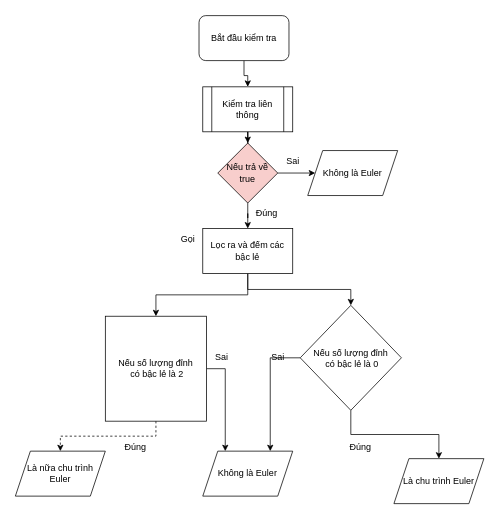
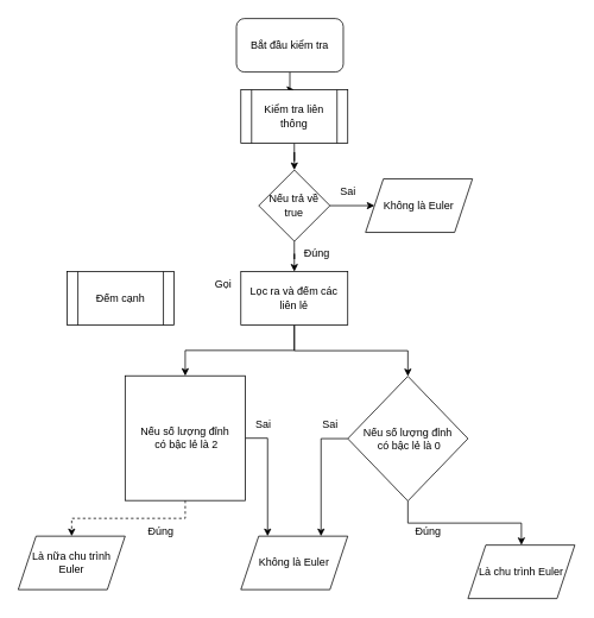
  <mxCell id="0" />
  <mxCell id="1" parent="0" />
  <mxCell id="2" value="" style="edgeStyle=orthogonalEdgeStyle;rounded=0;orthogonalLoop=1;jettySize=auto;html=1;" edge="1" parent="1" source="3" target="23"><mxGeometry relative="1" as="geometry" /></mxCell>
  <mxCell id="3" value="Bắt đầu kiểm tra" style="rounded=1;whiteSpace=wrap;html=1;" parent="1" vertex="1"><mxGeometry x="265" y="20" width="120" height="60" as="geometry" /></mxCell>
  <mxCell id="4" style="edgeStyle=orthogonalEdgeStyle;rounded=0;orthogonalLoop=1;jettySize=auto;html=1;exitX=0.5;exitY=1;exitDx=0;exitDy=0;entryX=0.5;entryY=0;entryDx=0;entryDy=0;" parent="1" source="6" target="10" edge="1"><mxGeometry relative="1" as="geometry" /></mxCell>
  <mxCell id="5" style="edgeStyle=orthogonalEdgeStyle;rounded=0;orthogonalLoop=1;jettySize=auto;html=1;exitX=0.5;exitY=1;exitDx=0;exitDy=0;entryX=0.5;entryY=0;entryDx=0;entryDy=0;" parent="1" source="6" target="15" edge="1"><mxGeometry relative="1" as="geometry"><mxPoint x="155" y="401" as="targetPoint" /></mxGeometry></mxCell>
- <mxCell id="6" value="Lọc ra và đếm các bậc lẻ" style="rounded=0;whiteSpace=wrap;html=1;" parent="1" vertex="1"><mxGeometry x="270" y="304" width="120" height="60" as="geometry" /></mxCell>
+ <mxCell id="6" value="Lọc ra và đếm các liên lẻ" style="rounded=0;whiteSpace=wrap;html=1;" parent="1" vertex="1"><mxGeometry x="270" y="304" width="120" height="60" as="geometry" /></mxCell>
+ <mxCell id="7" value="Đếm cạnh" style="shape=process;whiteSpace=wrap;html=1;backgroundOutline=1;" parent="1" vertex="1"><mxGeometry x="75" y="304" width="120" height="60" as="geometry" /></mxCell>
  <mxCell id="8" style="edgeStyle=orthogonalEdgeStyle;rounded=0;orthogonalLoop=1;jettySize=auto;html=1;exitX=0.5;exitY=1;exitDx=0;exitDy=0;entryX=0.5;entryY=0;entryDx=0;entryDy=0;" parent="1" source="10" target="11" edge="1"><mxGeometry relative="1" as="geometry" /></mxCell>
  <mxCell id="9" style="edgeStyle=orthogonalEdgeStyle;rounded=0;orthogonalLoop=1;jettySize=auto;html=1;exitX=0;exitY=0.5;exitDx=0;exitDy=0;entryX=0.75;entryY=0;entryDx=0;entryDy=0;" parent="1" source="10" target="16" edge="1"><mxGeometry relative="1" as="geometry" /></mxCell>
- <mxCell id="10" value="Nếu số lượng đỉnh&lt;div&gt;&amp;nbsp;có bậc lẻ là 0&lt;/div&gt;" style="rhombus;whiteSpace=wrap;html=1;" parent="1" vertex="1"><mxGeometry x="400" y="406.5" width="135" height="140" as="geometry" /></mxCell>
+ <mxCell id="10" value="Nếu số lượng đỉnh&lt;div&gt;&amp;nbsp;có bậc lẻ là 0&lt;/div&gt;" style="rhombus;whiteSpace=wrap;html=1;" parent="1" vertex="1"><mxGeometry x="390" y="421.5" width="135" height="140" as="geometry" /></mxCell>
  <mxCell id="11" value="Là chu trình Euler" style="shape=parallelogram;perimeter=parallelogramPerimeter;whiteSpace=wrap;html=1;fixedSize=1;" parent="1" vertex="1"><mxGeometry x="525" y="611" width="120" height="60" as="geometry" /></mxCell>
  <mxCell id="12" style="edgeStyle=orthogonalEdgeStyle;rounded=0;orthogonalLoop=1;jettySize=auto;html=1;entryX=0.5;entryY=0;entryDx=0;entryDy=0;exitX=0.5;exitY=1;exitDx=0;exitDy=0;dashed=1;" parent="1" source="15" target="13" edge="1"><mxGeometry relative="1" as="geometry"><mxPoint x="285" y="571" as="sourcePoint" /></mxGeometry></mxCell>
  <mxCell id="13" value="Là nữa chu trình Euler" style="shape=parallelogram;perimeter=parallelogramPerimeter;whiteSpace=wrap;html=1;fixedSize=1;" parent="1" vertex="1"><mxGeometry x="20" y="601" width="120" height="60" as="geometry" /></mxCell>
  <mxCell id="14" style="edgeStyle=orthogonalEdgeStyle;rounded=0;orthogonalLoop=1;jettySize=auto;html=1;exitX=1;exitY=0.5;exitDx=0;exitDy=0;entryX=0.25;entryY=0;entryDx=0;entryDy=0;" parent="1" source="15" target="16" edge="1"><mxGeometry relative="1" as="geometry"><mxPoint x="325" y="531" as="targetPoint" /></mxGeometry></mxCell>
  <mxCell id="15" value="Nếu số lượng đỉnh&lt;div&gt;&amp;nbsp;có bậc lẻ là 2&lt;/div&gt;" style="whiteSpace=wrap;html=1;rounded=0;" parent="1" vertex="1"><mxGeometry x="140" y="421" width="135" height="140" as="geometry" /></mxCell>
  <mxCell id="16" value="Không là Euler" style="shape=parallelogram;perimeter=parallelogramPerimeter;whiteSpace=wrap;html=1;fixedSize=1;" parent="1" vertex="1"><mxGeometry x="270" y="601" width="120" height="60" as="geometry" /></mxCell>
  <mxCell id="17" value="Đúng" style="text;html=1;align=center;verticalAlign=middle;resizable=0;points=[];autosize=1;strokeColor=none;fillColor=none;" parent="1" vertex="1"><mxGeometry x="155" y="581" width="50" height="30" as="geometry" /></mxCell>
  <mxCell id="18" value="Đúng" style="text;html=1;align=center;verticalAlign=middle;resizable=0;points=[];autosize=1;strokeColor=none;fillColor=none;" parent="1" vertex="1"><mxGeometry x="455" y="581" width="50" height="30" as="geometry" /></mxCell>
  <mxCell id="19" value="Sai" style="text;html=1;align=center;verticalAlign=middle;resizable=0;points=[];autosize=1;strokeColor=none;fillColor=none;" parent="1" vertex="1"><mxGeometry x="275" y="461" width="40" height="30" as="geometry" /></mxCell>
  <mxCell id="20" value="Sai" style="text;html=1;align=center;verticalAlign=middle;resizable=0;points=[];autosize=1;strokeColor=none;fillColor=none;" parent="1" vertex="1"><mxGeometry x="350" y="461" width="40" height="30" as="geometry" /></mxCell>
  <mxCell id="21" value="Gọi" style="text;html=1;align=center;verticalAlign=middle;resizable=0;points=[];autosize=1;strokeColor=none;fillColor=none;" parent="1" vertex="1"><mxGeometry x="230" y="304" width="40" height="30" as="geometry" /></mxCell>
  <mxCell id="22" value="" style="edgeStyle=orthogonalEdgeStyle;rounded=0;orthogonalLoop=1;jettySize=auto;html=1;" edge="1" parent="1" source="23" target="26"><mxGeometry relative="1" as="geometry" /></mxCell>
- <mxCell id="23" value="Kiểm tra liên thông" style="shape=process;whiteSpace=wrap;html=1;backgroundOutline=1;" vertex="1" parent="1"><mxGeometry x="270" y="115" width="120" height="60" as="geometry" /></mxCell>
+ <mxCell id="23" value="Kiểm tra liên thông" style="shape=process;whiteSpace=wrap;html=1;backgroundOutline=1;" vertex="1" parent="1"><mxGeometry x="270" y="100" width="120" height="60" as="geometry" /></mxCell>
  <mxCell id="24" value="" style="edgeStyle=orthogonalEdgeStyle;rounded=0;orthogonalLoop=1;jettySize=auto;html=1;" edge="1" parent="1" source="26" target="6"><mxGeometry relative="1" as="geometry" /></mxCell>
  <mxCell id="25" value="" style="edgeStyle=orthogonalEdgeStyle;rounded=0;orthogonalLoop=1;jettySize=auto;html=1;" edge="1" parent="1" source="26" target="27"><mxGeometry relative="1" as="geometry" /></mxCell>
- <mxCell id="26" value="Nếu trả về true" style="rhombus;whiteSpace=wrap;html=1;fillColor=#f8cecc;" vertex="1" parent="1"><mxGeometry x="290" y="190" width="80" height="80" as="geometry" /></mxCell>
+ <mxCell id="26" value="Nếu trả về true" style="rhombus;whiteSpace=wrap;html=1;" vertex="1" parent="1"><mxGeometry x="290" y="190" width="80" height="80" as="geometry" /></mxCell>
  <mxCell id="27" value="Không là Euler" style="shape=parallelogram;perimeter=parallelogramPerimeter;whiteSpace=wrap;html=1;fixedSize=1;" vertex="1" parent="1"><mxGeometry x="410" y="200" width="120" height="60" as="geometry" /></mxCell>
  <mxCell id="28" value="Đúng" style="text;html=1;align=center;verticalAlign=middle;resizable=0;points=[];autosize=1;strokeColor=none;fillColor=none;" vertex="1" parent="1"><mxGeometry x="330" y="269" width="50" height="30" as="geometry" /></mxCell>
  <mxCell id="29" value="Sai" style="text;html=1;align=center;verticalAlign=middle;resizable=0;points=[];autosize=1;strokeColor=none;fillColor=none;" vertex="1" parent="1"><mxGeometry x="370" y="200" width="40" height="30" as="geometry" /></mxCell>
